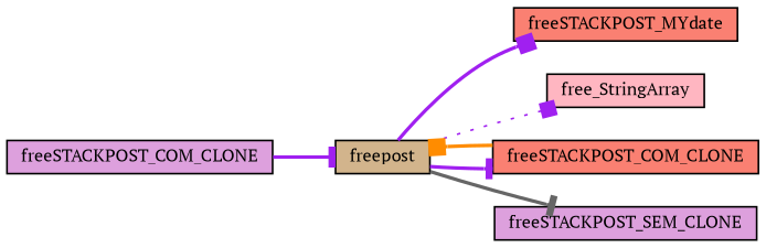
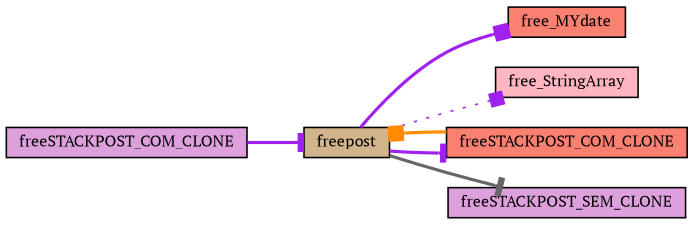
  digraph {
    fontname="PT Serif"
    rankdir=LR
    node [color=black fillcolor=plum fontname="PT Serif" fontsize=10 shape=record style=filled]
    edge [arrowhead=tee color=purple fontname="PT Serif" fontsize=10 labelfontname=FreeSans labelfontsize=10 style=bold]
    n1 [fontcolor=black height=0.2 label=freeSTACKPOST_COM_CLONE width=0.4]
    n2 [fillcolor=tan height=0.2 label=freepost width=0.4]
-   n3 [fillcolor=salmon height=0.2 label=freeSTACKPOST_MYdate width=0.4]
+   n3 [fillcolor=salmon height=0.2 label=free_MYdate width=0.4]
    n4 [fillcolor=lightpink height=0.2 label=free_StringArray width=0.4]
    n5 [fillcolor=salmon height=0.2 label=freeSTACKPOST_COM_CLONE width=0.4]
    n6 [height=0.2 label=freeSTACKPOST_SEM_CLONE width=0.4]
    n1 -> n2
    n2 -> n3 [arrowhead=box]
    n2 -> n4 [arrowhead=box style=dotted]
    n2 -> n5
    n2 -> n6 [color=gray40]
    n5 -> n2 [arrowhead=box color=darkorange]
  }
